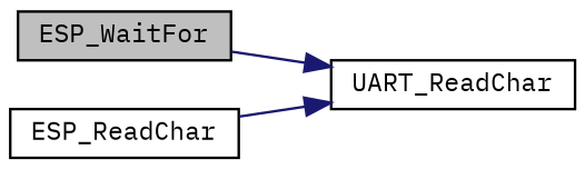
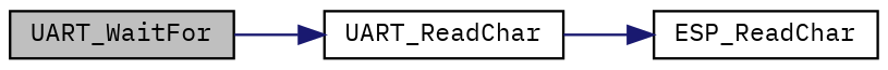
  digraph {
    fontname="IBM Plex Mono"
    rankdir=LR
    node [color=black fillcolor=white fontname="IBM Plex Mono" fontsize=10 shape=record style=filled]
    edge [color=midnightblue fontname="IBM Plex Mono" fontsize=10 labelfontname=Helvetica labelfontsize=10 style=solid]
-   n1 [fillcolor=grey75 fontcolor=black height=0.2 label=ESP_WaitFor width=0.4]
+   n1 [fillcolor=grey75 fontcolor=black height=0.2 label=UART_WaitFor width=0.4]
    n2 [height=0.2 label=UART_ReadChar width=0.4]
    n3 [height=0.2 label=ESP_ReadChar width=0.4]
    n1 -> n2
-   n3 -> n2
+   n2 -> n3
  }
